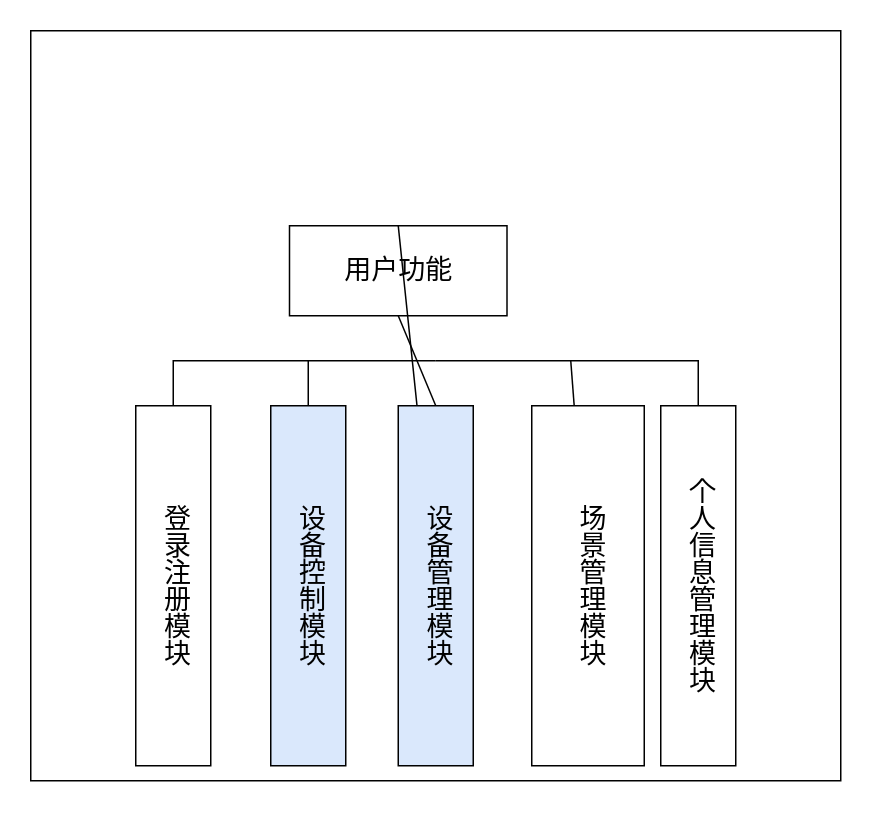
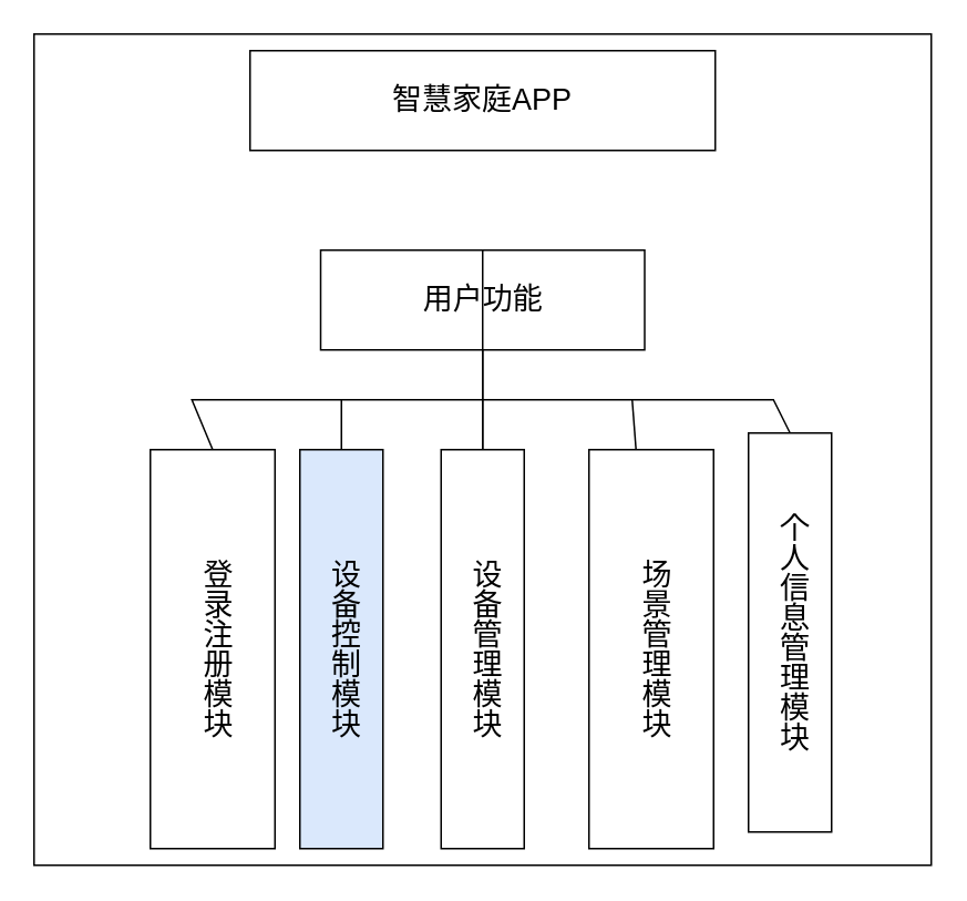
  <mxCell id="0" />
  <mxCell id="1" parent="0" />
  <mxCell id="2" value="" style="rounded=0;whiteSpace=wrap;html=1;" parent="1" vertex="1"><mxGeometry x="20" y="20" width="540" height="500" as="geometry" /></mxCell>
- <mxCell id="4" value="&lt;font style=&quot;font-size: 18px;&quot;&gt;用户功能&lt;/font&gt;" style="rounded=0;whiteSpace=wrap;html=1;" parent="1" vertex="1"><mxGeometry x="192.5" y="150" width="145" height="60" as="geometry" /></mxCell>
+ <mxCell id="3" value="&lt;font style=&quot;font-size: 18px;&quot;&gt;智慧家庭APP&lt;/font&gt;" style="rounded=0;whiteSpace=wrap;html=1;" parent="1" vertex="1"><mxGeometry x="150" y="30" width="280" height="60" as="geometry" /></mxCell>
+ <mxCell id="4" value="&lt;font style=&quot;font-size: 18px;&quot;&gt;用户功能&lt;/font&gt;" style="rounded=0;whiteSpace=wrap;html=1;" parent="1" vertex="1"><mxGeometry x="192.5" y="150" width="195" height="60" as="geometry" /></mxCell>
  <mxCell id="5" value="" style="endArrow=none;html=1;rounded=0;exitX=0.5;exitY=0;exitDx=0;exitDy=0;" parent="1" source="4" target="10" edge="1"><mxGeometry width="50" height="50" relative="1" as="geometry"><mxPoint x="340" y="330" as="sourcePoint" /><mxPoint x="390" y="280" as="targetPoint" /></mxGeometry></mxCell>
- <mxCell id="6" value="&lt;font style=&quot;font-size: 18px;&quot;&gt;登录注册模块&lt;/font&gt;" style="rounded=0;whiteSpace=wrap;html=1;horizontal=1;textDirection=vertical-lr;" parent="1" vertex="1"><mxGeometry x="90" y="270" width="50" height="240" as="geometry" /></mxCell>
+ <mxCell id="6" value="&lt;font style=&quot;font-size: 18px;&quot;&gt;登录注册模块&lt;/font&gt;" style="rounded=0;whiteSpace=wrap;html=1;horizontal=1;textDirection=vertical-lr;" parent="1" vertex="1"><mxGeometry x="90" y="270" width="75" height="240" as="geometry" /></mxCell>
  <mxCell id="7" value="&lt;font style=&quot;font-size: 18px;&quot;&gt;设备控制模块&lt;/font&gt;" style="rounded=0;whiteSpace=wrap;html=1;horizontal=1;textDirection=vertical-lr;fillColor=#dae8fc;" parent="1" vertex="1"><mxGeometry x="180" y="270" width="50" height="240" as="geometry" /></mxCell>
  <mxCell id="8" value="&lt;font style=&quot;font-size: 18px;&quot;&gt;场景管理模块&lt;/font&gt;" style="rounded=0;whiteSpace=wrap;html=1;horizontal=1;textDirection=vertical-lr;" parent="1" vertex="1"><mxGeometry x="354" y="270" width="75" height="240" as="geometry" /></mxCell>
- <mxCell id="9" value="&lt;font style=&quot;font-size: 18px;&quot;&gt;个人信息管理模块&lt;/font&gt;" style="rounded=0;whiteSpace=wrap;html=1;horizontal=1;textDirection=vertical-lr;" parent="1" vertex="1"><mxGeometry x="440" y="270" width="50" height="240" as="geometry" /></mxCell>
- <mxCell id="10" value="&lt;font style=&quot;font-size: 18px;&quot;&gt;设备管理模块&lt;/font&gt;" style="rounded=0;whiteSpace=wrap;html=1;horizontal=1;textDirection=vertical-lr;fillColor=#dae8fc;" parent="1" vertex="1"><mxGeometry x="265" y="270" width="50" height="240" as="geometry" /></mxCell>
+ <mxCell id="9" value="&lt;font style=&quot;font-size: 18px;&quot;&gt;个人信息管理模块&lt;/font&gt;" style="rounded=0;whiteSpace=wrap;html=1;horizontal=1;textDirection=vertical-lr;" parent="1" vertex="1"><mxGeometry x="450" y="260" width="50" height="240" as="geometry" /></mxCell>
+ <mxCell id="10" value="&lt;font style=&quot;font-size: 18px;&quot;&gt;设备管理模块&lt;/font&gt;" style="rounded=0;whiteSpace=wrap;html=1;horizontal=1;textDirection=vertical-lr;" parent="1" vertex="1"><mxGeometry x="265" y="270" width="50" height="240" as="geometry" /></mxCell>
  <mxCell id="11" value="" style="endArrow=none;html=1;rounded=0;entryX=0.5;entryY=1;entryDx=0;entryDy=0;" parent="1" target="4" edge="1"><mxGeometry width="50" height="50" relative="1" as="geometry"><mxPoint x="290" y="270" as="sourcePoint" /><mxPoint x="330" y="260" as="targetPoint" /></mxGeometry></mxCell>
  <mxCell id="12" value="" style="endArrow=none;html=1;rounded=0;exitX=0.5;exitY=0;exitDx=0;exitDy=0;" parent="1" source="6" edge="1"><mxGeometry width="50" height="50" relative="1" as="geometry"><mxPoint x="250" y="340" as="sourcePoint" /><mxPoint x="290" y="240" as="targetPoint" /><Array as="points"><mxPoint x="115" y="240" /></Array></mxGeometry></mxCell>
  <mxCell id="13" value="" style="endArrow=none;html=1;rounded=0;exitX=0.5;exitY=0;exitDx=0;exitDy=0;" parent="1" source="7" edge="1"><mxGeometry width="50" height="50" relative="1" as="geometry"><mxPoint x="250" y="340" as="sourcePoint" /><mxPoint x="205" y="240" as="targetPoint" /></mxGeometry></mxCell>
  <mxCell id="14" value="" style="endArrow=none;html=1;rounded=0;exitX=0.5;exitY=0;exitDx=0;exitDy=0;" parent="1" source="9" edge="1"><mxGeometry width="50" height="50" relative="1" as="geometry"><mxPoint x="250" y="340" as="sourcePoint" /><mxPoint x="290" y="240" as="targetPoint" /><Array as="points"><mxPoint x="465" y="240" /></Array></mxGeometry></mxCell>
  <mxCell id="15" value="" style="endArrow=none;html=1;rounded=0;" parent="1" source="8" edge="1"><mxGeometry width="50" height="50" relative="1" as="geometry"><mxPoint x="250" y="340" as="sourcePoint" /><mxPoint x="380" y="240" as="targetPoint" /></mxGeometry></mxCell>
